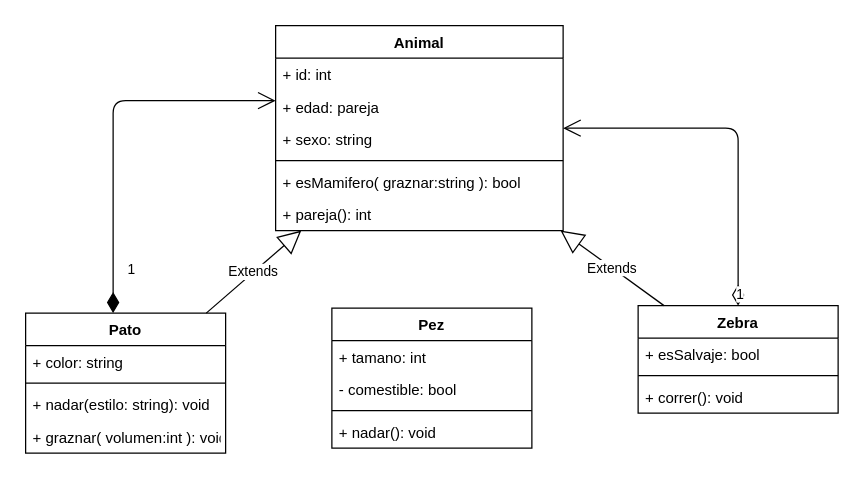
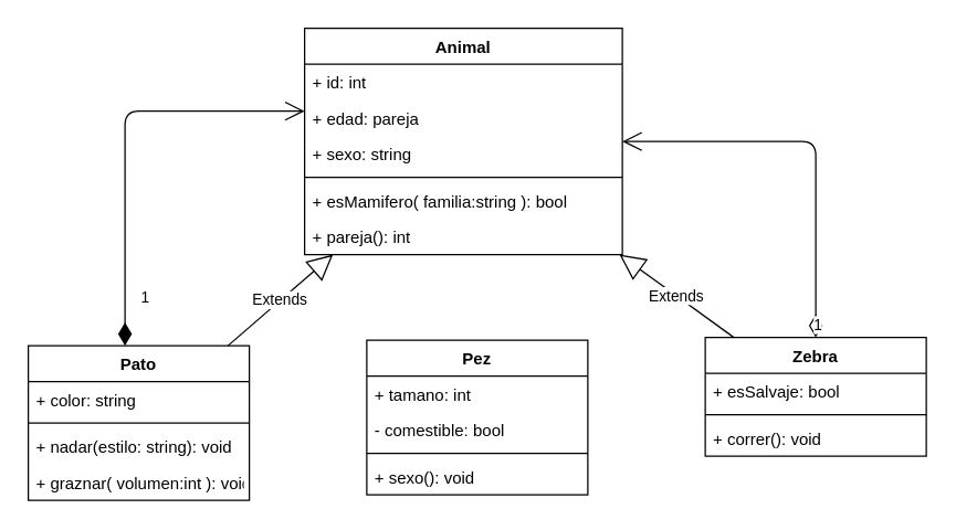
  <mxCell id="0" />
  <mxCell id="1" parent="0" />
  <mxCell id="2" value="Animal" style="swimlane;fontStyle=1;align=center;verticalAlign=top;childLayout=stackLayout;horizontal=1;startSize=26;horizontalStack=0;resizeParent=1;resizeParentMax=0;resizeLast=0;collapsible=1;marginBottom=0;" parent="1" vertex="1"><mxGeometry x="220" y="20" width="230" height="164" as="geometry" /></mxCell>
  <mxCell id="3" value="+ id: int" style="text;strokeColor=none;fillColor=none;align=left;verticalAlign=top;spacingLeft=4;spacingRight=4;overflow=hidden;rotatable=0;points=[[0,0.5],[1,0.5]];portConstraint=eastwest;" parent="2" vertex="1"><mxGeometry y="26" width="230" height="26" as="geometry" /></mxCell>
  <mxCell id="4" value="+ edad: pareja" style="text;strokeColor=none;fillColor=none;align=left;verticalAlign=top;spacingLeft=4;spacingRight=4;overflow=hidden;rotatable=0;points=[[0,0.5],[1,0.5]];portConstraint=eastwest;" parent="2" vertex="1"><mxGeometry y="52" width="230" height="26" as="geometry" /></mxCell>
  <mxCell id="5" value="+ sexo: string" style="text;strokeColor=none;fillColor=none;align=left;verticalAlign=top;spacingLeft=4;spacingRight=4;overflow=hidden;rotatable=0;points=[[0,0.5],[1,0.5]];portConstraint=eastwest;" parent="2" vertex="1"><mxGeometry y="78" width="230" height="26" as="geometry" /></mxCell>
  <mxCell id="6" value="" style="line;strokeWidth=1;fillColor=none;align=left;verticalAlign=middle;spacingTop=-1;spacingLeft=3;spacingRight=3;rotatable=0;labelPosition=right;points=[];portConstraint=eastwest;" parent="2" vertex="1"><mxGeometry y="104" width="230" height="8" as="geometry" /></mxCell>
- <mxCell id="7" value="+ esMamifero( graznar:string ): bool" style="text;strokeColor=none;fillColor=none;align=left;verticalAlign=top;spacingLeft=4;spacingRight=4;overflow=hidden;rotatable=0;points=[[0,0.5],[1,0.5]];portConstraint=eastwest;" parent="2" vertex="1"><mxGeometry y="112" width="230" height="26" as="geometry" /></mxCell>
+ <mxCell id="7" value="+ esMamifero( familia:string ): bool" style="text;strokeColor=none;fillColor=none;align=left;verticalAlign=top;spacingLeft=4;spacingRight=4;overflow=hidden;rotatable=0;points=[[0,0.5],[1,0.5]];portConstraint=eastwest;" parent="2" vertex="1"><mxGeometry y="112" width="230" height="26" as="geometry" /></mxCell>
  <mxCell id="8" value="+ pareja(): int" style="text;strokeColor=none;fillColor=none;align=left;verticalAlign=top;spacingLeft=4;spacingRight=4;overflow=hidden;rotatable=0;points=[[0,0.5],[1,0.5]];portConstraint=eastwest;" parent="2" vertex="1"><mxGeometry y="138" width="230" height="26" as="geometry" /></mxCell>
  <mxCell id="9" value="Pato" style="swimlane;fontStyle=1;align=center;verticalAlign=top;childLayout=stackLayout;horizontal=1;startSize=26;horizontalStack=0;resizeParent=1;resizeParentMax=0;resizeLast=0;collapsible=1;marginBottom=0;" parent="1" vertex="1"><mxGeometry x="20" y="250" width="160" height="112" as="geometry" /></mxCell>
  <mxCell id="10" value="+ color: string" style="text;strokeColor=none;fillColor=none;align=left;verticalAlign=top;spacingLeft=4;spacingRight=4;overflow=hidden;rotatable=0;points=[[0,0.5],[1,0.5]];portConstraint=eastwest;" parent="9" vertex="1"><mxGeometry y="26" width="160" height="26" as="geometry" /></mxCell>
  <mxCell id="11" value="" style="line;strokeWidth=1;fillColor=none;align=left;verticalAlign=middle;spacingTop=-1;spacingLeft=3;spacingRight=3;rotatable=0;labelPosition=right;points=[];portConstraint=eastwest;" parent="9" vertex="1"><mxGeometry y="52" width="160" height="8" as="geometry" /></mxCell>
  <mxCell id="12" value="+ nadar(estilo: string): void" style="text;strokeColor=none;fillColor=none;align=left;verticalAlign=top;spacingLeft=4;spacingRight=4;overflow=hidden;rotatable=0;points=[[0,0.5],[1,0.5]];portConstraint=eastwest;" parent="9" vertex="1"><mxGeometry y="60" width="160" height="26" as="geometry" /></mxCell>
  <mxCell id="13" value="+ graznar( volumen:int ): void" style="text;strokeColor=none;fillColor=none;align=left;verticalAlign=top;spacingLeft=4;spacingRight=4;overflow=hidden;rotatable=0;points=[[0,0.5],[1,0.5]];portConstraint=eastwest;" parent="9" vertex="1"><mxGeometry y="86" width="160" height="26" as="geometry" /></mxCell>
  <mxCell id="14" value="Pez" style="swimlane;fontStyle=1;align=center;verticalAlign=top;childLayout=stackLayout;horizontal=1;startSize=26;horizontalStack=0;resizeParent=1;resizeParentMax=0;resizeLast=0;collapsible=1;marginBottom=0;" parent="1" vertex="1"><mxGeometry x="265" y="246" width="160" height="112" as="geometry" /></mxCell>
  <mxCell id="15" value="+ tamano: int" style="text;strokeColor=none;fillColor=none;align=left;verticalAlign=top;spacingLeft=4;spacingRight=4;overflow=hidden;rotatable=0;points=[[0,0.5],[1,0.5]];portConstraint=eastwest;" parent="14" vertex="1"><mxGeometry y="26" width="160" height="26" as="geometry" /></mxCell>
  <mxCell id="16" value="- comestible: bool" style="text;strokeColor=none;fillColor=none;align=left;verticalAlign=top;spacingLeft=4;spacingRight=4;overflow=hidden;rotatable=0;points=[[0,0.5],[1,0.5]];portConstraint=eastwest;" parent="14" vertex="1"><mxGeometry y="52" width="160" height="26" as="geometry" /></mxCell>
  <mxCell id="17" value="" style="line;strokeWidth=1;fillColor=none;align=left;verticalAlign=middle;spacingTop=-1;spacingLeft=3;spacingRight=3;rotatable=0;labelPosition=right;points=[];portConstraint=eastwest;" parent="14" vertex="1"><mxGeometry y="78" width="160" height="8" as="geometry" /></mxCell>
- <mxCell id="18" value="+ nadar(): void" style="text;strokeColor=none;fillColor=none;align=left;verticalAlign=top;spacingLeft=4;spacingRight=4;overflow=hidden;rotatable=0;points=[[0,0.5],[1,0.5]];portConstraint=eastwest;" parent="14" vertex="1"><mxGeometry y="86" width="160" height="26" as="geometry" /></mxCell>
+ <mxCell id="18" value="+ sexo(): void" style="text;strokeColor=none;fillColor=none;align=left;verticalAlign=top;spacingLeft=4;spacingRight=4;overflow=hidden;rotatable=0;points=[[0,0.5],[1,0.5]];portConstraint=eastwest;" parent="14" vertex="1"><mxGeometry y="86" width="160" height="26" as="geometry" /></mxCell>
  <mxCell id="19" value="Zebra" style="swimlane;fontStyle=1;align=center;verticalAlign=top;childLayout=stackLayout;horizontal=1;startSize=26;horizontalStack=0;resizeParent=1;resizeParentMax=0;resizeLast=0;collapsible=1;marginBottom=0;" parent="1" vertex="1"><mxGeometry x="510" y="244" width="160" height="86" as="geometry" /></mxCell>
  <mxCell id="20" value="+ esSalvaje: bool" style="text;strokeColor=none;fillColor=none;align=left;verticalAlign=top;spacingLeft=4;spacingRight=4;overflow=hidden;rotatable=0;points=[[0,0.5],[1,0.5]];portConstraint=eastwest;" parent="19" vertex="1"><mxGeometry y="26" width="160" height="26" as="geometry" /></mxCell>
  <mxCell id="21" value="" style="line;strokeWidth=1;fillColor=none;align=left;verticalAlign=middle;spacingTop=-1;spacingLeft=3;spacingRight=3;rotatable=0;labelPosition=right;points=[];portConstraint=eastwest;" parent="19" vertex="1"><mxGeometry y="52" width="160" height="8" as="geometry" /></mxCell>
  <mxCell id="22" value="+ correr(): void" style="text;strokeColor=none;fillColor=none;align=left;verticalAlign=top;spacingLeft=4;spacingRight=4;overflow=hidden;rotatable=0;points=[[0,0.5],[1,0.5]];portConstraint=eastwest;" parent="19" vertex="1"><mxGeometry y="60" width="160" height="26" as="geometry" /></mxCell>
  <mxCell id="23" value="Extends" style="endArrow=block;endSize=16;endFill=0;html=1;" parent="1" source="9" target="2" edge="1"><mxGeometry width="160" relative="1" as="geometry"><mxPoint x="40" y="170" as="sourcePoint" /><mxPoint x="200" y="170" as="targetPoint" /></mxGeometry></mxCell>
  <mxCell id="24" value="Extends" style="endArrow=block;endSize=16;endFill=0;html=1;" parent="1" source="19" target="2" edge="1"><mxGeometry width="160" relative="1" as="geometry"><mxPoint x="430" y="410" as="sourcePoint" /><mxPoint x="590" y="410" as="targetPoint" /></mxGeometry></mxCell>
  <mxCell id="25" value="1" style="endArrow=open;html=1;endSize=12;startArrow=diamondThin;startSize=14;startFill=1;edgeStyle=orthogonalEdgeStyle;align=left;verticalAlign=bottom;" parent="1" source="9" edge="1" target="2"><mxGeometry x="-0.829" y="-10" relative="1" as="geometry"><mxPoint x="110" y="80" as="sourcePoint" /><mxPoint x="270" y="80" as="targetPoint" /><Array as="points"><mxPoint x="90" y="80" /></Array><mxPoint as="offset" /></mxGeometry></mxCell>
  <mxCell id="26" value="1" style="endArrow=open;html=1;endSize=12;startArrow=diamondThin;startSize=14;startFill=0;edgeStyle=orthogonalEdgeStyle;align=left;verticalAlign=bottom;" edge="1" parent="1" source="19" target="2"><mxGeometry x="-1" y="3" relative="1" as="geometry"><mxPoint x="20" y="390" as="sourcePoint" /><mxPoint x="180" y="390" as="targetPoint" /><Array as="points"><mxPoint x="590" y="102" /></Array></mxGeometry></mxCell>
